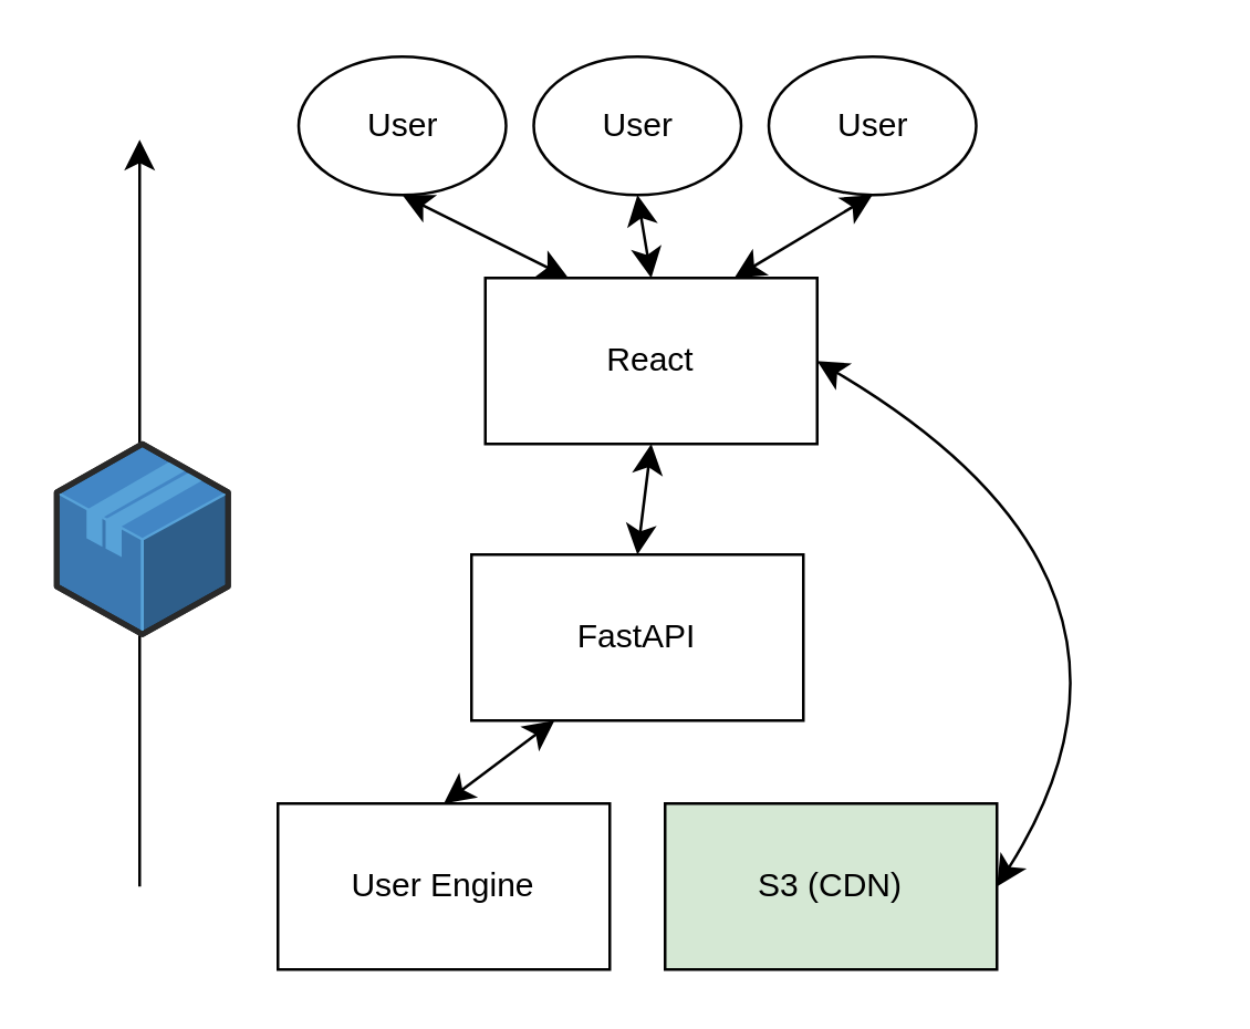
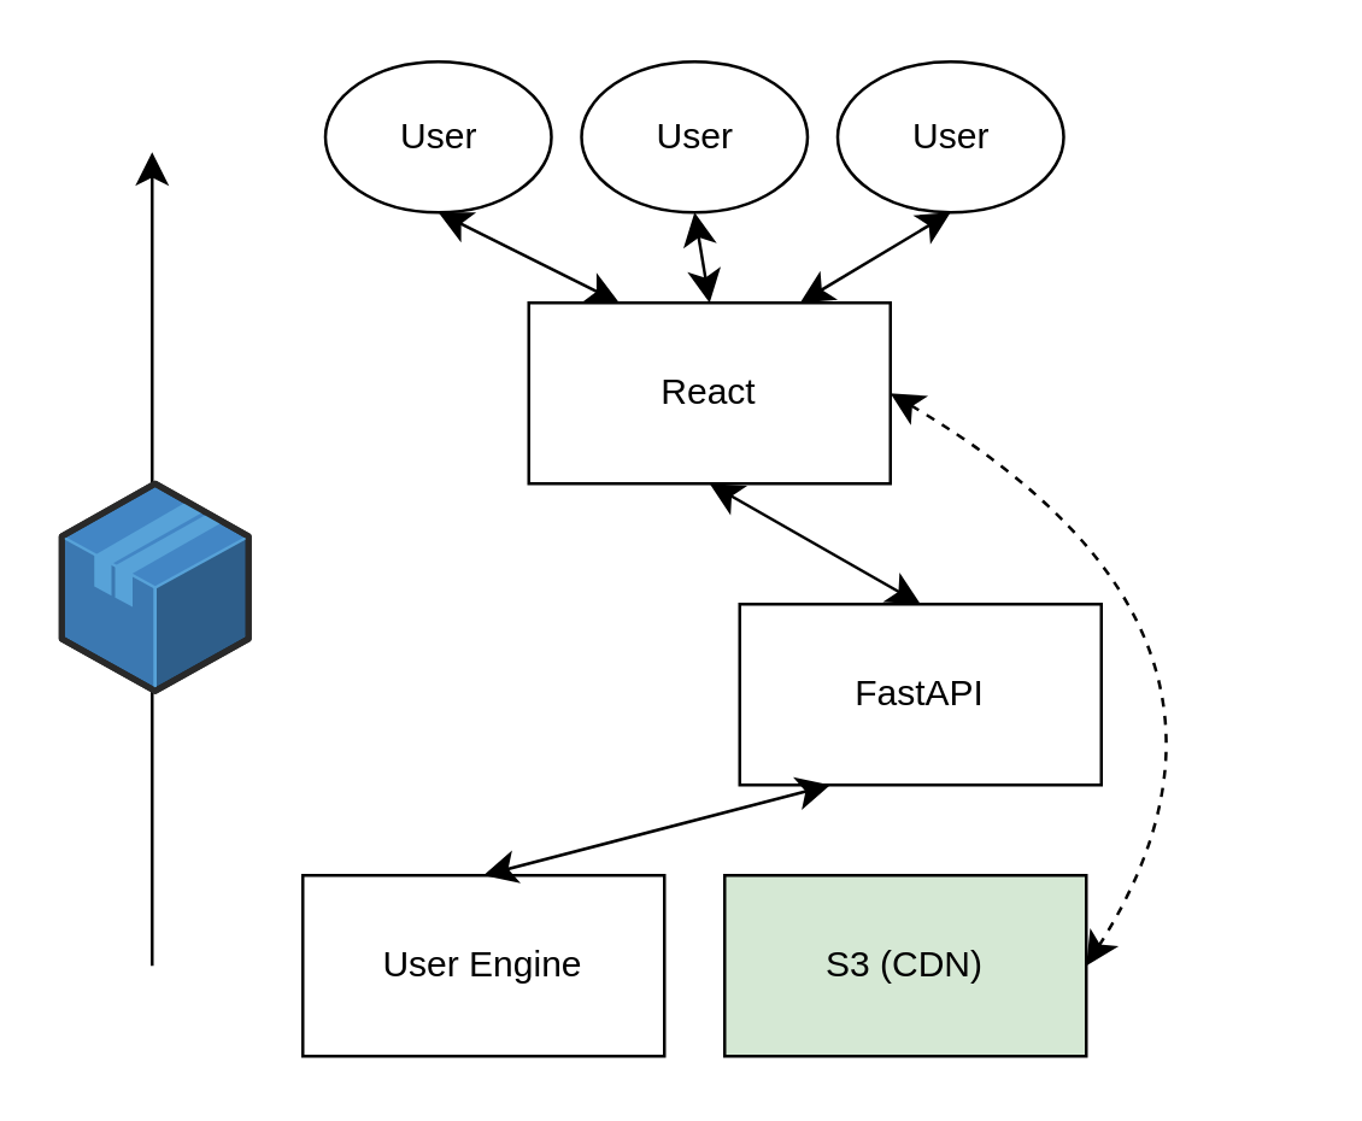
  <mxCell id="0" />
  <mxCell id="1" parent="0" />
  <mxCell id="2" value="React" style="rounded=0;whiteSpace=wrap;html=1;" vertex="1" parent="1"><mxGeometry x="175" y="100" width="120" height="60" as="geometry" /></mxCell>
- <mxCell id="3" value="FastAPI" style="rounded=0;whiteSpace=wrap;html=1;" vertex="1" parent="1"><mxGeometry x="170" y="200" width="120" height="60" as="geometry" /></mxCell>
+ <mxCell id="3" value="FastAPI" style="rounded=0;whiteSpace=wrap;html=1;" vertex="1" parent="1"><mxGeometry x="245" y="200" width="120" height="60" as="geometry" /></mxCell>
  <mxCell id="4" value="User Engine" style="rounded=0;whiteSpace=wrap;html=1;" vertex="1" parent="1"><mxGeometry x="100" y="290" width="120" height="60" as="geometry" /></mxCell>
  <mxCell id="5" value="S3 (CDN)" style="rounded=0;whiteSpace=wrap;html=1;fillColor=#d5e8d4;" vertex="1" parent="1"><mxGeometry x="240" y="290" width="120" height="60" as="geometry" /></mxCell>
  <mxCell id="6" value="" style="endArrow=classic;startArrow=classic;html=1;rounded=0;fontSize=12;startSize=8;endSize=8;curved=1;exitX=0.5;exitY=0;exitDx=0;exitDy=0;entryX=0.25;entryY=1;entryDx=0;entryDy=0;" edge="1" parent="1" source="4" target="3"><mxGeometry width="50" height="50" relative="1" as="geometry"><mxPoint x="310" y="430" as="sourcePoint" /><mxPoint x="360" y="380" as="targetPoint" /></mxGeometry></mxCell>
- <mxCell id="7" value="" style="endArrow=classic;startArrow=classic;html=1;rounded=0;fontSize=12;startSize=8;endSize=8;curved=1;exitX=1;exitY=0.5;exitDx=0;exitDy=0;entryX=1;entryY=0.5;entryDx=0;entryDy=0;" edge="1" parent="1" source="2" target="5"><mxGeometry width="50" height="50" relative="1" as="geometry"><mxPoint x="310" y="430" as="sourcePoint" /><mxPoint x="360" y="380" as="targetPoint" /><Array as="points"><mxPoint x="430" y="210" /></Array></mxGeometry></mxCell>
+ <mxCell id="7" value="" style="endArrow=classic;startArrow=classic;html=1;rounded=0;fontSize=12;startSize=8;endSize=8;curved=1;exitX=1;exitY=0.5;exitDx=0;exitDy=0;entryX=1;entryY=0.5;entryDx=0;entryDy=0;dashed=1;" edge="1" parent="1" source="2" target="5"><mxGeometry width="50" height="50" relative="1" as="geometry"><mxPoint x="310" y="430" as="sourcePoint" /><mxPoint x="360" y="380" as="targetPoint" /><Array as="points"><mxPoint x="430" y="210" /></Array></mxGeometry></mxCell>
  <mxCell id="8" value="" style="endArrow=classic;startArrow=classic;html=1;rounded=0;fontSize=12;startSize=8;endSize=8;curved=1;exitX=0.5;exitY=0;exitDx=0;exitDy=0;entryX=0.5;entryY=1;entryDx=0;entryDy=0;" edge="1" parent="1" source="3" target="2"><mxGeometry width="50" height="50" relative="1" as="geometry"><mxPoint x="310" y="430" as="sourcePoint" /><mxPoint x="360" y="380" as="targetPoint" /></mxGeometry></mxCell>
  <mxCell id="9" value="User" style="ellipse;whiteSpace=wrap;html=1;" vertex="1" parent="1"><mxGeometry x="107.5" y="20" width="75" height="50" as="geometry" /></mxCell>
  <mxCell id="10" value="User" style="ellipse;whiteSpace=wrap;html=1;" vertex="1" parent="1"><mxGeometry x="192.5" y="20" width="75" height="50" as="geometry" /></mxCell>
  <mxCell id="11" value="User" style="ellipse;whiteSpace=wrap;html=1;" vertex="1" parent="1"><mxGeometry x="277.5" y="20" width="75" height="50" as="geometry" /></mxCell>
  <mxCell id="12" value="" style="endArrow=classic;startArrow=classic;html=1;rounded=0;fontSize=12;startSize=8;endSize=8;curved=1;exitX=0.5;exitY=1;exitDx=0;exitDy=0;entryX=0.25;entryY=0;entryDx=0;entryDy=0;" edge="1" parent="1" source="9" target="2"><mxGeometry width="50" height="50" relative="1" as="geometry"><mxPoint x="310" y="390" as="sourcePoint" /><mxPoint x="360" y="340" as="targetPoint" /></mxGeometry></mxCell>
  <mxCell id="13" value="" style="endArrow=classic;startArrow=classic;html=1;rounded=0;fontSize=12;startSize=8;endSize=8;curved=1;exitX=0.5;exitY=1;exitDx=0;exitDy=0;entryX=0.5;entryY=0;entryDx=0;entryDy=0;" edge="1" parent="1" source="10" target="2"><mxGeometry width="50" height="50" relative="1" as="geometry"><mxPoint x="380" y="140" as="sourcePoint" /><mxPoint x="435" y="180" as="targetPoint" /></mxGeometry></mxCell>
  <mxCell id="14" value="" style="endArrow=classic;startArrow=classic;html=1;rounded=0;fontSize=12;startSize=8;endSize=8;curved=1;exitX=0.5;exitY=1;exitDx=0;exitDy=0;entryX=0.75;entryY=0;entryDx=0;entryDy=0;" edge="1" parent="1" source="11" target="2"><mxGeometry width="50" height="50" relative="1" as="geometry"><mxPoint x="260" y="90" as="sourcePoint" /><mxPoint x="260" y="130" as="targetPoint" /></mxGeometry></mxCell>
  <mxCell id="15" value="" style="endArrow=classic;html=1;rounded=0;fontSize=12;startSize=8;endSize=8;curved=1;" edge="1" parent="1"><mxGeometry width="50" height="50" relative="1" as="geometry"><mxPoint x="50" y="320" as="sourcePoint" /><mxPoint x="50" y="50" as="targetPoint" /></mxGeometry></mxCell>
  <mxCell id="16" value="" style="verticalLabelPosition=bottom;html=1;verticalAlign=top;strokeWidth=1;align=center;outlineConnect=0;dashed=0;outlineConnect=0;shape=mxgraph.aws3d.application;fillColor=#4286c5;strokeColor=#57A2D8;aspect=fixed;" vertex="1" parent="1"><mxGeometry x="20" y="160" width="62" height="68.8" as="geometry" /></mxCell>
